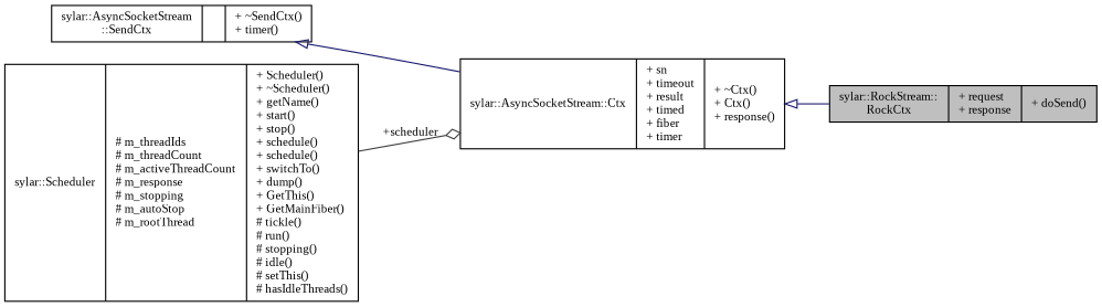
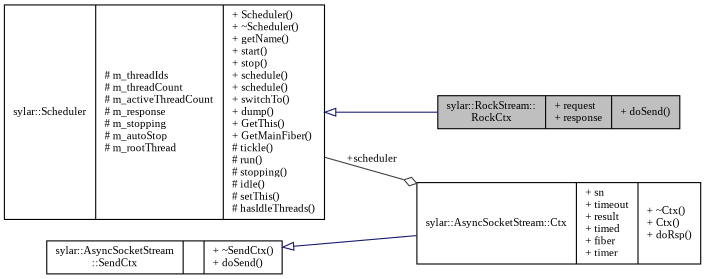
  digraph {
    fontname="Liberation Serif"
    rankdir=LR
    node [color=black fillcolor=white fontname="Liberation Serif" fontsize=10 shape=record style=filled]
    edge [arrowtail=onormal color=midnightblue dir=back fontname="Liberation Serif" fontsize=10 labelfontname=Helvetica labelfontsize=10 style=solid]
    n1 [fillcolor=grey75 fontcolor=black height=0.2 label="{sylar::RockStream::\lRockCtx\n|+ request\l+ response\l|+ doSend()\l}" width=0.4]
-   n2 [height=0.2 label="{sylar::AsyncSocketStream::Ctx\n|+ sn\l+ timeout\l+ result\l+ timed\l+ fiber\l+ timer\l|+ ~Ctx()\l+ Ctx()\l+ response()\l}" width=0.4]
-   n3 [height=0.2 label="{sylar::AsyncSocketStream\l::SendCtx\n||+ ~SendCtx()\l+ timer()\l}" width=0.4]
+   n2 [height=0.2 label="{sylar::AsyncSocketStream::Ctx\n|+ sn\l+ timeout\l+ result\l+ timed\l+ fiber\l+ timer\l|+ ~Ctx()\l+ Ctx()\l+ doRsp()\l}" width=0.4]
+   n3 [height=0.2 label="{sylar::AsyncSocketStream\l::SendCtx\n||+ ~SendCtx()\l+ doSend()\l}" width=0.4]
    n4 [height=0.2 label="{sylar::Scheduler\n|# m_threadIds\l# m_threadCount\l# m_activeThreadCount\l# m_response\l# m_stopping\l# m_autoStop\l# m_rootThread\l|+ Scheduler()\l+ ~Scheduler()\l+ getName()\l+ start()\l+ stop()\l+ schedule()\l+ schedule()\l+ switchTo()\l+ dump()\l+ GetThis()\l+ GetMainFiber()\l# tickle()\l# run()\l# stopping()\l# idle()\l# setThis()\l# hasIdleThreads()\l}" width=0.4]
-   n2 -> n1
+   n4 -> n1
    n3 -> n2
    n4 -> n2 [arrowhead=odiamond color=grey25 label=" +scheduler" arrowtail="" dir=""]
  }
